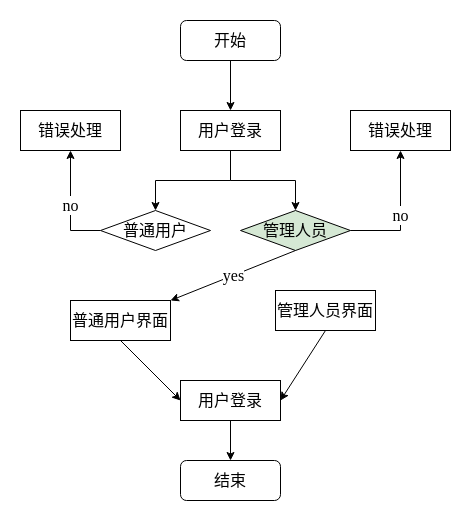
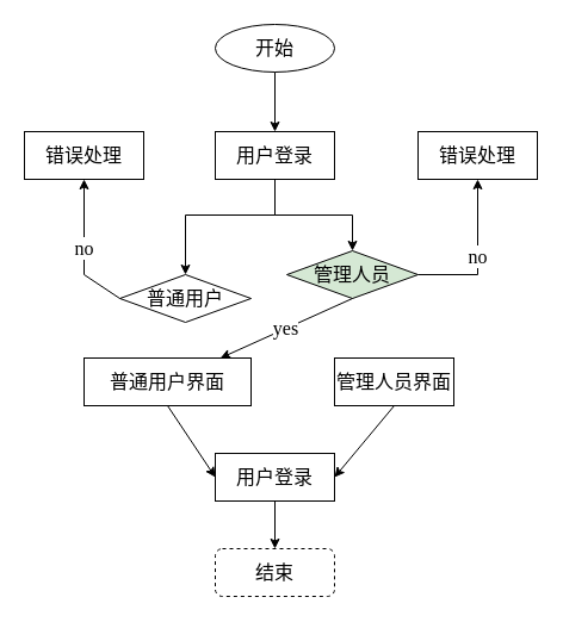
  <mxCell id="0" />
  <mxCell id="1" parent="0" />
- <mxCell id="2" value="开始" style="rounded=1;whiteSpace=wrap;html=1;fontFamily=Times New Roman;fontSize=16;" parent="1" vertex="1"><mxGeometry x="180" y="20" width="100" height="40" as="geometry" /></mxCell>
+ <mxCell id="2" value="开始" style="ellipse;whiteSpace=wrap;html=1;fontFamily=Times New Roman;fontSize=16;" parent="1" vertex="1"><mxGeometry x="180" y="20" width="100" height="40" as="geometry" /></mxCell>
  <mxCell id="3" value="错误处理" style="rounded=0;whiteSpace=wrap;html=1;fontFamily=Times New Roman;fontSize=16;" parent="1" vertex="1"><mxGeometry x="20" y="110" width="100" height="40" as="geometry" /></mxCell>
  <mxCell id="4" value="错误处理" style="rounded=0;whiteSpace=wrap;html=1;fontFamily=Times New Roman;fontSize=16;" parent="1" vertex="1"><mxGeometry x="350" y="110" width="100" height="40" as="geometry" /></mxCell>
  <mxCell id="5" value="用户登录" style="rounded=0;whiteSpace=wrap;html=1;fontFamily=Times New Roman;fontSize=16;" parent="1" vertex="1"><mxGeometry x="180" y="110" width="100" height="40" as="geometry" /></mxCell>
- <mxCell id="6" value="普通用户" style="rhombus;whiteSpace=wrap;html=1;fontFamily=Times New Roman;fontSize=16;" parent="1" vertex="1"><mxGeometry x="100" y="210" width="110" height="40" as="geometry" /></mxCell>
+ <mxCell id="6" value="普通用户" style="rhombus;whiteSpace=wrap;html=1;fontFamily=Times New Roman;fontSize=16;" parent="1" vertex="1"><mxGeometry x="100" y="230" width="110" height="40" as="geometry" /></mxCell>
  <mxCell id="7" value="管理人员" style="rhombus;whiteSpace=wrap;html=1;fontFamily=Times New Roman;fontSize=16;fillColor=#d5e8d4;" parent="1" vertex="1"><mxGeometry x="240" y="210" width="110" height="40" as="geometry" /></mxCell>
  <mxCell id="8" value="" style="endArrow=classic;html=1;rounded=0;exitX=0.5;exitY=1;exitDx=0;exitDy=0;entryX=0.5;entryY=0;entryDx=0;entryDy=0;fontFamily=Times New Roman;fontSize=16;" parent="1" source="5" target="6" edge="1"><mxGeometry width="50" height="50" relative="1" as="geometry"><mxPoint x="280" y="300" as="sourcePoint" /><mxPoint x="330" y="250" as="targetPoint" /><Array as="points"><mxPoint x="230" y="180" /><mxPoint x="155" y="180" /></Array></mxGeometry></mxCell>
  <mxCell id="9" value="" style="endArrow=classic;html=1;rounded=0;exitX=0.5;exitY=1;exitDx=0;exitDy=0;entryX=0.5;entryY=0;entryDx=0;entryDy=0;fontFamily=Times New Roman;fontSize=16;" parent="1" source="5" target="7" edge="1"><mxGeometry width="50" height="50" relative="1" as="geometry"><mxPoint x="280" y="300" as="sourcePoint" /><mxPoint x="330" y="250" as="targetPoint" /><Array as="points"><mxPoint x="230" y="180" /><mxPoint x="295" y="180" /></Array></mxGeometry></mxCell>
  <mxCell id="10" value="no" style="endArrow=classic;html=1;rounded=0;exitX=0;exitY=0.5;exitDx=0;exitDy=0;entryX=0.5;entryY=1;entryDx=0;entryDy=0;fontFamily=Times New Roman;fontSize=16;" parent="1" source="6" target="3" edge="1"><mxGeometry width="50" height="50" relative="1" as="geometry"><mxPoint x="280" y="300" as="sourcePoint" /><mxPoint x="330" y="250" as="targetPoint" /><Array as="points"><mxPoint x="70" y="230" /></Array></mxGeometry></mxCell>
  <mxCell id="11" value="no" style="endArrow=classic;html=1;rounded=0;exitX=1;exitY=0.5;exitDx=0;exitDy=0;entryX=0.5;entryY=1;entryDx=0;entryDy=0;fontFamily=Times New Roman;fontSize=16;" parent="1" source="7" target="4" edge="1"><mxGeometry width="50" height="50" relative="1" as="geometry"><mxPoint x="280" y="300" as="sourcePoint" /><mxPoint x="330" y="250" as="targetPoint" /><Array as="points"><mxPoint x="400" y="230" /></Array></mxGeometry></mxCell>
- <mxCell id="12" value="普通用户界面" style="rounded=0;whiteSpace=wrap;html=1;fontFamily=Times New Roman;fontSize=16;" parent="1" vertex="1"><mxGeometry x="70" y="300" width="100" height="40" as="geometry" /></mxCell>
- <mxCell id="13" value="管理人员界面" style="rounded=0;whiteSpace=wrap;html=1;fontFamily=Times New Roman;fontSize=16;" parent="1" vertex="1"><mxGeometry x="275" y="290" width="100" height="40" as="geometry" /></mxCell>
+ <mxCell id="12" value="普通用户界面" style="rounded=0;whiteSpace=wrap;html=1;fontFamily=Times New Roman;fontSize=16;" parent="1" vertex="1"><mxGeometry x="70" y="300" width="140" height="40" as="geometry" /></mxCell>
+ <mxCell id="13" value="管理人员界面" style="rounded=0;whiteSpace=wrap;html=1;fontFamily=Times New Roman;fontSize=16;" parent="1" vertex="1"><mxGeometry x="280" y="300" width="100" height="40" as="geometry" /></mxCell>
  <mxCell id="14" value="yes" style="endArrow=classic;html=1;rounded=0;exitX=0.5;exitY=1;exitDx=0;exitDy=0;fontFamily=Times New Roman;fontSize=16;" parent="1" source="7" target="12" edge="1"><mxGeometry width="50" height="50" relative="1" as="geometry"><mxPoint x="280" y="300" as="sourcePoint" /><mxPoint x="330" y="250" as="targetPoint" /></mxGeometry></mxCell>
  <mxCell id="15" value="" style="endArrow=classic;html=1;rounded=0;exitX=0.5;exitY=1;exitDx=0;exitDy=0;entryX=0.5;entryY=0;entryDx=0;entryDy=0;fontFamily=Times New Roman;fontSize=16;" parent="1" source="2" target="5" edge="1"><mxGeometry width="50" height="50" relative="1" as="geometry"><mxPoint x="280" y="300" as="sourcePoint" /><mxPoint x="330" y="250" as="targetPoint" /></mxGeometry></mxCell>
  <mxCell id="16" value="" style="edgeStyle=orthogonalEdgeStyle;rounded=0;orthogonalLoop=1;jettySize=auto;html=1;fontFamily=Times New Roman;fontSize=16;" parent="1" source="17" target="18" edge="1"><mxGeometry relative="1" as="geometry" /></mxCell>
  <mxCell id="17" value="用户登录" style="rounded=0;whiteSpace=wrap;html=1;fontFamily=Times New Roman;fontSize=16;" parent="1" vertex="1"><mxGeometry x="180" y="380" width="100" height="40" as="geometry" /></mxCell>
- <mxCell id="18" value="结束" style="rounded=1;whiteSpace=wrap;html=1;fontFamily=Times New Roman;fontSize=16;" parent="1" vertex="1"><mxGeometry x="180" y="460" width="100" height="40" as="geometry" /></mxCell>
+ <mxCell id="18" value="结束" style="rounded=1;whiteSpace=wrap;html=1;fontFamily=Times New Roman;fontSize=16;dashed=1;" parent="1" vertex="1"><mxGeometry x="180" y="460" width="100" height="40" as="geometry" /></mxCell>
  <mxCell id="19" value="" style="endArrow=classic;html=1;rounded=0;exitX=0.5;exitY=1;exitDx=0;exitDy=0;entryX=0;entryY=0.5;entryDx=0;entryDy=0;fontFamily=Times New Roman;fontSize=16;" parent="1" source="12" target="17" edge="1"><mxGeometry width="50" height="50" relative="1" as="geometry"><mxPoint x="280" y="300" as="sourcePoint" /><mxPoint x="330" y="250" as="targetPoint" /></mxGeometry></mxCell>
  <mxCell id="20" value="" style="endArrow=classic;html=1;rounded=0;exitX=0.5;exitY=1;exitDx=0;exitDy=0;entryX=1;entryY=0.5;entryDx=0;entryDy=0;fontFamily=Times New Roman;fontSize=16;" parent="1" source="13" target="17" edge="1"><mxGeometry width="50" height="50" relative="1" as="geometry"><mxPoint x="330" y="350" as="sourcePoint" /><mxPoint x="330" y="250" as="targetPoint" /></mxGeometry></mxCell>
